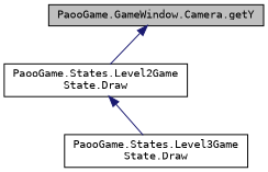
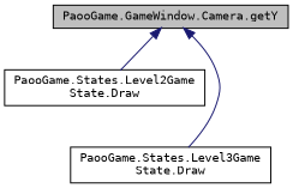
  digraph {
    fontname="DejaVu Sans Mono"
    rankdir=TB
    node [color=black fillcolor=white fontname="DejaVu Sans Mono" fontsize=10 shape=record style=filled]
    edge [color=midnightblue dir=back fontname="DejaVu Sans Mono" fontsize=10 labelfontname=Helvetica labelfontsize=10 style=solid]
    n1 [fillcolor=grey75 fontcolor=black height=0.2 label="PaooGame.GameWindow.Camera.getY" width=0.4]
    n2 [height=0.2 label="PaooGame.States.Level2Game\lState.Draw" width=0.4]
    n3 [height=0.2 label="PaooGame.States.Level3Game\lState.Draw" width=0.4]
    n1 -> n2
-   n2 -> n3
+   n1 -> n3
  }
